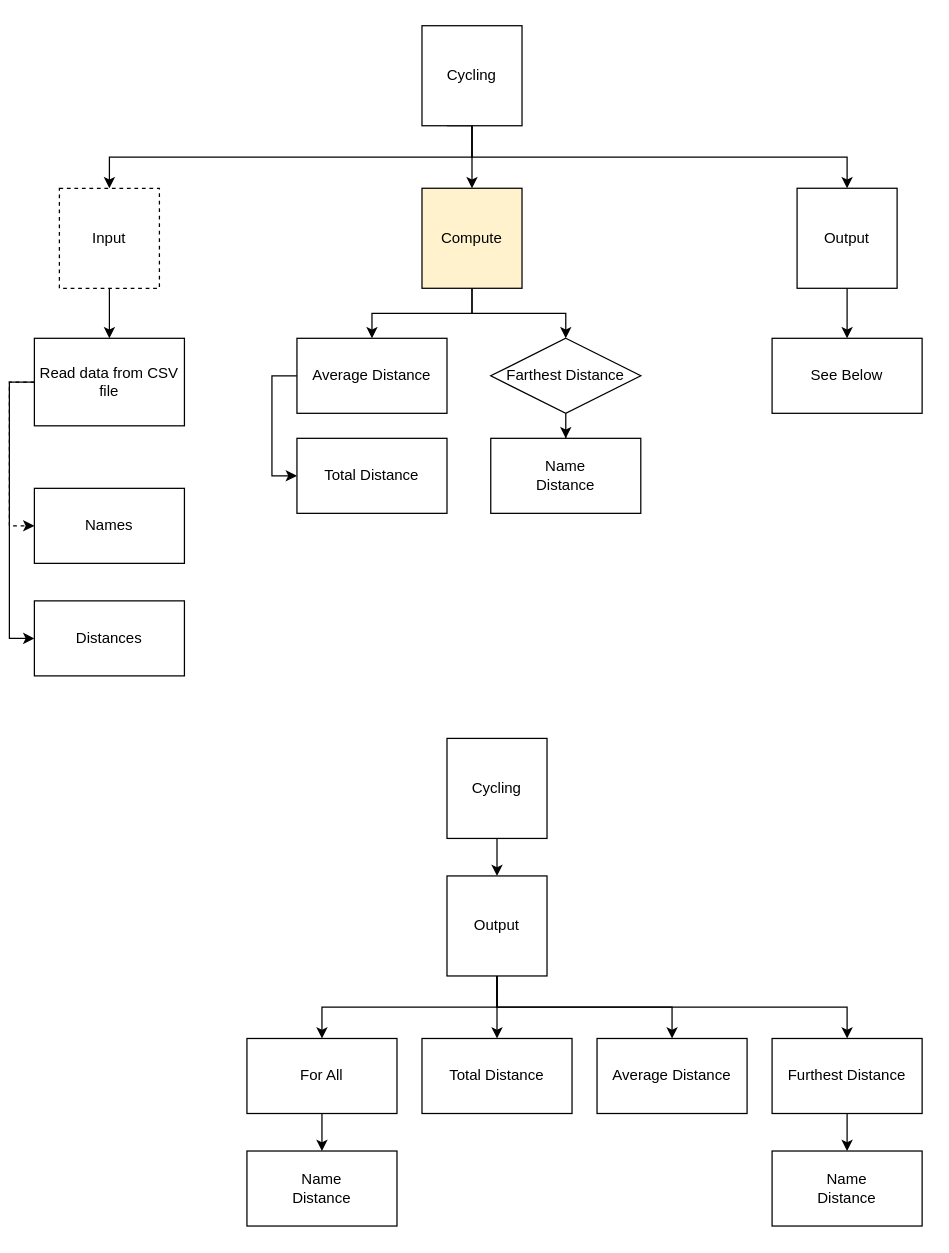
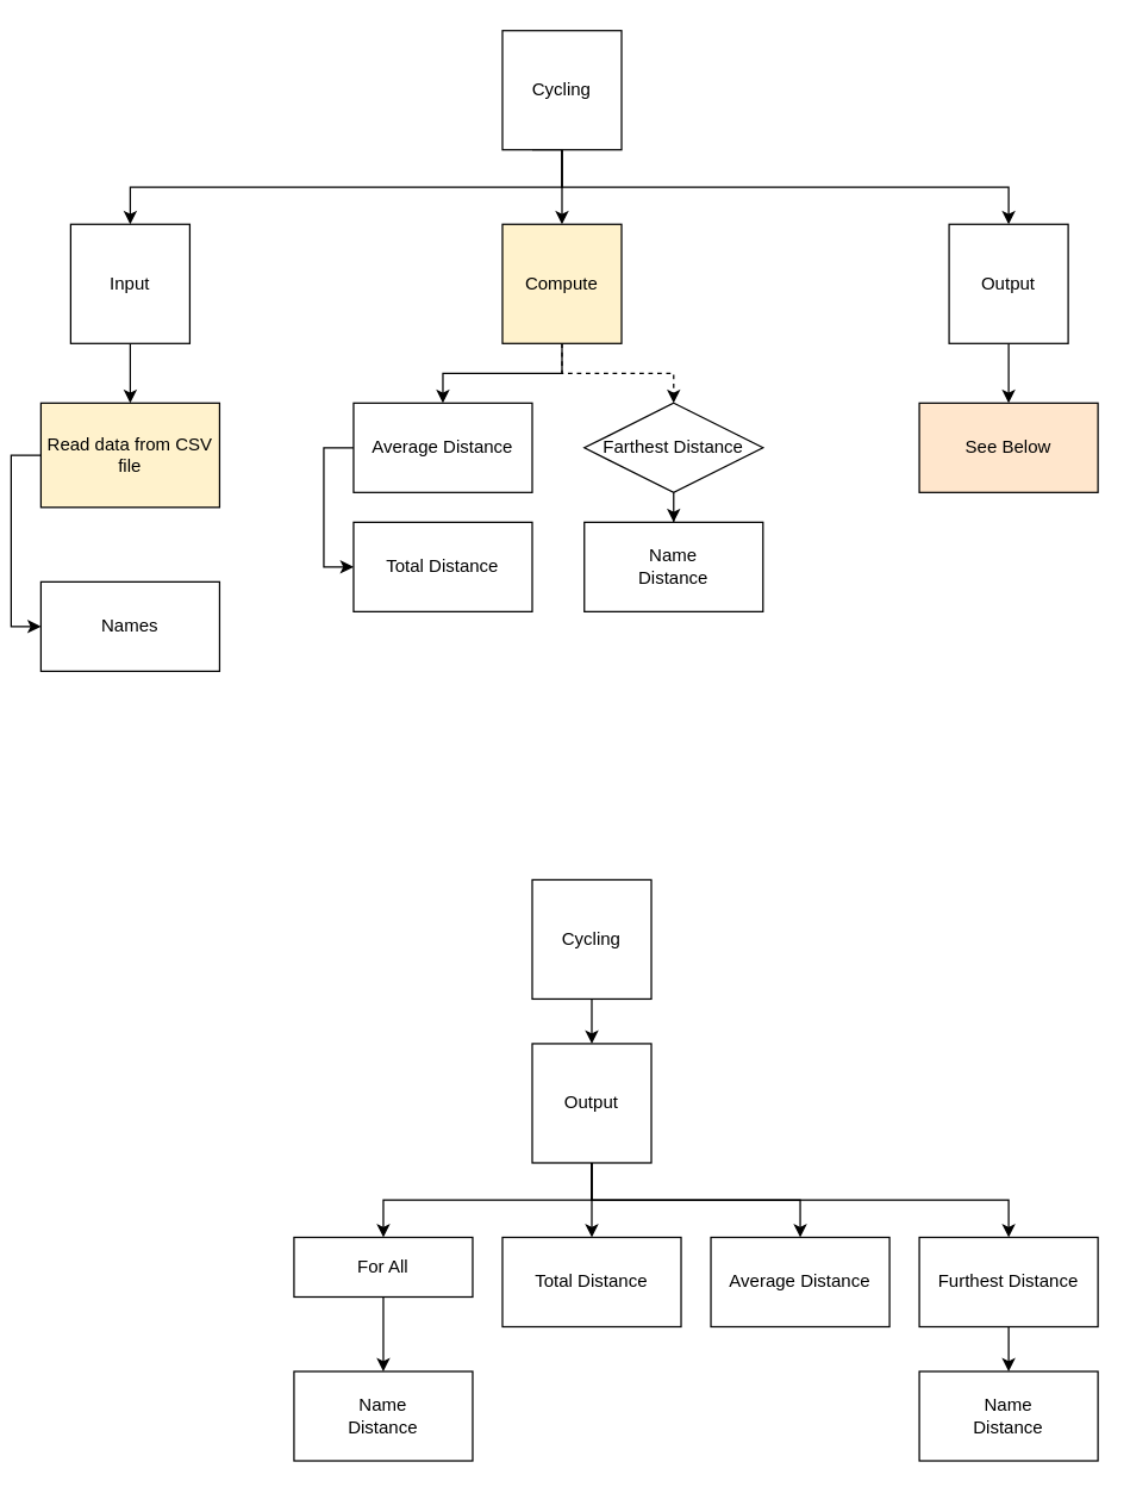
  <mxCell id="0" />
  <mxCell id="1" parent="0" />
  <mxCell id="2" style="edgeStyle=orthogonalEdgeStyle;rounded=0;orthogonalLoop=1;jettySize=auto;html=1;exitX=0.25;exitY=1;exitDx=0;exitDy=0;entryX=0.5;entryY=0;entryDx=0;entryDy=0;" edge="1" parent="1" source="5" target="7"><mxGeometry relative="1" as="geometry"><Array as="points"><mxPoint x="370" y="100" /><mxPoint x="370" y="125" /><mxPoint x="80" y="125" /></Array></mxGeometry></mxCell>
  <mxCell id="3" style="edgeStyle=orthogonalEdgeStyle;rounded=0;orthogonalLoop=1;jettySize=auto;html=1;exitX=0.5;exitY=1;exitDx=0;exitDy=0;" edge="1" parent="1" source="5" target="12"><mxGeometry relative="1" as="geometry" /></mxCell>
  <mxCell id="4" style="edgeStyle=orthogonalEdgeStyle;rounded=0;orthogonalLoop=1;jettySize=auto;html=1;exitX=0.5;exitY=1;exitDx=0;exitDy=0;entryX=0.5;entryY=0;entryDx=0;entryDy=0;" edge="1" parent="1" source="5" target="10"><mxGeometry relative="1" as="geometry" /></mxCell>
  <mxCell id="5" value="Cycling" style="whiteSpace=wrap;html=1;aspect=fixed;" vertex="1" parent="1"><mxGeometry x="330" y="20" width="80" height="80" as="geometry" /></mxCell>
  <mxCell id="6" value="" style="edgeStyle=orthogonalEdgeStyle;rounded=0;orthogonalLoop=1;jettySize=auto;html=1;" edge="1" parent="1" source="7" target="15"><mxGeometry relative="1" as="geometry" /></mxCell>
- <mxCell id="7" value="Input" style="whiteSpace=wrap;html=1;aspect=fixed;dashed=1;" vertex="1" parent="1"><mxGeometry x="40" y="150" width="80" height="80" as="geometry" /></mxCell>
- <mxCell id="8" style="edgeStyle=orthogonalEdgeStyle;rounded=0;orthogonalLoop=1;jettySize=auto;html=1;exitX=0.5;exitY=1;exitDx=0;exitDy=0;entryX=0.5;entryY=0;entryDx=0;entryDy=0;" edge="1" parent="1" source="10" target="20"><mxGeometry relative="1" as="geometry" /></mxCell>
+ <mxCell id="7" value="Input" style="whiteSpace=wrap;html=1;aspect=fixed;" vertex="1" parent="1"><mxGeometry x="40" y="150" width="80" height="80" as="geometry" /></mxCell>
+ <mxCell id="8" style="edgeStyle=orthogonalEdgeStyle;rounded=0;orthogonalLoop=1;jettySize=auto;html=1;exitX=0.5;exitY=1;exitDx=0;exitDy=0;entryX=0.5;entryY=0;entryDx=0;entryDy=0;dashed=1;" edge="1" parent="1" source="10" target="20"><mxGeometry relative="1" as="geometry" /></mxCell>
  <mxCell id="9" style="edgeStyle=orthogonalEdgeStyle;rounded=0;orthogonalLoop=1;jettySize=auto;html=1;exitX=0.5;exitY=1;exitDx=0;exitDy=0;entryX=0.5;entryY=0;entryDx=0;entryDy=0;" edge="1" parent="1" source="10" target="22"><mxGeometry relative="1" as="geometry" /></mxCell>
  <mxCell id="10" value="Compute" style="whiteSpace=wrap;html=1;aspect=fixed;fillColor=#fff2cc;" vertex="1" parent="1"><mxGeometry x="330" y="150" width="80" height="80" as="geometry" /></mxCell>
  <mxCell id="11" value="" style="edgeStyle=orthogonalEdgeStyle;rounded=0;orthogonalLoop=1;jettySize=auto;html=1;" edge="1" parent="1" source="12" target="23"><mxGeometry relative="1" as="geometry" /></mxCell>
  <mxCell id="12" value="Output" style="whiteSpace=wrap;html=1;aspect=fixed;" vertex="1" parent="1"><mxGeometry x="630" y="150" width="80" height="80" as="geometry" /></mxCell>
- <mxCell id="13" style="edgeStyle=orthogonalEdgeStyle;rounded=0;orthogonalLoop=1;jettySize=auto;html=1;exitX=0;exitY=0.5;exitDx=0;exitDy=0;entryX=0;entryY=0.5;entryDx=0;entryDy=0;dashed=1;" edge="1" parent="1" source="15" target="16"><mxGeometry relative="1" as="geometry" /></mxCell>
- <mxCell id="14" style="edgeStyle=orthogonalEdgeStyle;rounded=0;orthogonalLoop=1;jettySize=auto;html=1;exitX=0;exitY=0.5;exitDx=0;exitDy=0;entryX=0;entryY=0.5;entryDx=0;entryDy=0;" edge="1" parent="1" source="15" target="17"><mxGeometry relative="1" as="geometry" /></mxCell>
- <mxCell id="15" value="Read data from CSV file" style="whiteSpace=wrap;html=1;" vertex="1" parent="1"><mxGeometry x="20" y="270" width="120" height="70" as="geometry" /></mxCell>
+ <mxCell id="13" style="edgeStyle=orthogonalEdgeStyle;rounded=0;orthogonalLoop=1;jettySize=auto;html=1;exitX=0;exitY=0.5;exitDx=0;exitDy=0;entryX=0;entryY=0.5;entryDx=0;entryDy=0;" edge="1" parent="1" source="15" target="16"><mxGeometry relative="1" as="geometry" /></mxCell>
+ <mxCell id="15" value="Read data from CSV file" style="whiteSpace=wrap;html=1;fillColor=#fff2cc;" vertex="1" parent="1"><mxGeometry x="20" y="270" width="120" height="70" as="geometry" /></mxCell>
  <mxCell id="16" value="Names" style="rounded=0;whiteSpace=wrap;html=1;" vertex="1" parent="1"><mxGeometry x="20" y="390" width="120" height="60" as="geometry" /></mxCell>
- <mxCell id="17" value="Distances" style="rounded=0;whiteSpace=wrap;html=1;" vertex="1" parent="1"><mxGeometry x="20" y="480" width="120" height="60" as="geometry" /></mxCell>
  <mxCell id="18" value="Total Distance" style="rounded=0;whiteSpace=wrap;html=1;" vertex="1" parent="1"><mxGeometry x="230" y="350" width="120" height="60" as="geometry" /></mxCell>
  <mxCell id="19" value="" style="edgeStyle=orthogonalEdgeStyle;rounded=0;orthogonalLoop=1;jettySize=auto;html=1;" edge="1" parent="1" source="20" target="24"><mxGeometry relative="1" as="geometry" /></mxCell>
  <mxCell id="20" value="Farthest Distance" style="rhombus;whiteSpace=wrap;html=1;" vertex="1" parent="1"><mxGeometry x="385" y="270" width="120" height="60" as="geometry" /></mxCell>
  <mxCell id="21" style="edgeStyle=orthogonalEdgeStyle;rounded=0;orthogonalLoop=1;jettySize=auto;html=1;exitX=0;exitY=0.5;exitDx=0;exitDy=0;entryX=0;entryY=0.5;entryDx=0;entryDy=0;" edge="1" parent="1" source="22" target="18"><mxGeometry relative="1" as="geometry" /></mxCell>
  <mxCell id="22" value="Average Distance" style="rounded=0;whiteSpace=wrap;html=1;" vertex="1" parent="1"><mxGeometry x="230" y="270" width="120" height="60" as="geometry" /></mxCell>
- <mxCell id="23" value="See Below" style="rounded=0;whiteSpace=wrap;html=1;" vertex="1" parent="1"><mxGeometry x="610" y="270" width="120" height="60" as="geometry" /></mxCell>
+ <mxCell id="23" value="See Below" style="rounded=0;whiteSpace=wrap;html=1;fillColor=#ffe6cc;" vertex="1" parent="1"><mxGeometry x="610" y="270" width="120" height="60" as="geometry" /></mxCell>
  <mxCell id="24" value="Name&lt;br&gt;Distance" style="whiteSpace=wrap;html=1;rounded=0;" vertex="1" parent="1"><mxGeometry x="385" y="350" width="120" height="60" as="geometry" /></mxCell>
  <mxCell id="25" style="edgeStyle=orthogonalEdgeStyle;rounded=0;orthogonalLoop=1;jettySize=auto;html=1;exitX=0.5;exitY=1;exitDx=0;exitDy=0;entryX=0.5;entryY=0;entryDx=0;entryDy=0;" edge="1" parent="1" source="26" target="31"><mxGeometry relative="1" as="geometry" /></mxCell>
  <mxCell id="26" value="Cycling" style="whiteSpace=wrap;html=1;aspect=fixed;" vertex="1" parent="1"><mxGeometry x="350" y="590" width="80" height="80" as="geometry" /></mxCell>
  <mxCell id="27" style="edgeStyle=orthogonalEdgeStyle;rounded=0;orthogonalLoop=1;jettySize=auto;html=1;exitX=0.5;exitY=1;exitDx=0;exitDy=0;entryX=0.5;entryY=0;entryDx=0;entryDy=0;" edge="1" parent="1" source="31" target="33"><mxGeometry relative="1" as="geometry" /></mxCell>
  <mxCell id="28" style="edgeStyle=orthogonalEdgeStyle;rounded=0;orthogonalLoop=1;jettySize=auto;html=1;exitX=0.5;exitY=1;exitDx=0;exitDy=0;entryX=0.5;entryY=0;entryDx=0;entryDy=0;" edge="1" parent="1" source="31" target="34"><mxGeometry relative="1" as="geometry" /></mxCell>
  <mxCell id="29" style="edgeStyle=orthogonalEdgeStyle;rounded=0;orthogonalLoop=1;jettySize=auto;html=1;exitX=0.5;exitY=1;exitDx=0;exitDy=0;" edge="1" parent="1" source="31" target="35"><mxGeometry relative="1" as="geometry" /></mxCell>
  <mxCell id="30" style="edgeStyle=orthogonalEdgeStyle;rounded=0;orthogonalLoop=1;jettySize=auto;html=1;exitX=0.5;exitY=1;exitDx=0;exitDy=0;" edge="1" parent="1" source="31" target="37"><mxGeometry relative="1" as="geometry" /></mxCell>
  <mxCell id="31" value="Output" style="whiteSpace=wrap;html=1;aspect=fixed;" vertex="1" parent="1"><mxGeometry x="350" y="700" width="80" height="80" as="geometry" /></mxCell>
  <mxCell id="32" value="" style="edgeStyle=orthogonalEdgeStyle;rounded=0;orthogonalLoop=1;jettySize=auto;html=1;" edge="1" parent="1" source="33" target="38"><mxGeometry relative="1" as="geometry" /></mxCell>
- <mxCell id="33" value="For All" style="rounded=0;whiteSpace=wrap;html=1;" vertex="1" parent="1"><mxGeometry x="190" y="830" width="120" height="60" as="geometry" /></mxCell>
+ <mxCell id="33" value="For All" style="rounded=0;whiteSpace=wrap;html=1;" vertex="1" parent="1"><mxGeometry x="190" y="830" width="120" height="40" as="geometry" /></mxCell>
  <mxCell id="34" value="Total Distance" style="rounded=0;whiteSpace=wrap;html=1;" vertex="1" parent="1"><mxGeometry x="330" y="830" width="120" height="60" as="geometry" /></mxCell>
  <mxCell id="35" value="Average Distance" style="rounded=0;whiteSpace=wrap;html=1;" vertex="1" parent="1"><mxGeometry x="470" y="830" width="120" height="60" as="geometry" /></mxCell>
  <mxCell id="36" value="" style="edgeStyle=orthogonalEdgeStyle;rounded=0;orthogonalLoop=1;jettySize=auto;html=1;" edge="1" parent="1" source="37" target="39"><mxGeometry relative="1" as="geometry" /></mxCell>
  <mxCell id="37" value="Furthest Distance" style="rounded=0;whiteSpace=wrap;html=1;" vertex="1" parent="1"><mxGeometry x="610" y="830" width="120" height="60" as="geometry" /></mxCell>
  <mxCell id="38" value="Name&lt;br&gt;Distance" style="whiteSpace=wrap;html=1;rounded=0;" vertex="1" parent="1"><mxGeometry x="190" y="920" width="120" height="60" as="geometry" /></mxCell>
  <mxCell id="39" value="Name&lt;br&gt;Distance" style="whiteSpace=wrap;html=1;rounded=0;" vertex="1" parent="1"><mxGeometry x="610" y="920" width="120" height="60" as="geometry" /></mxCell>
